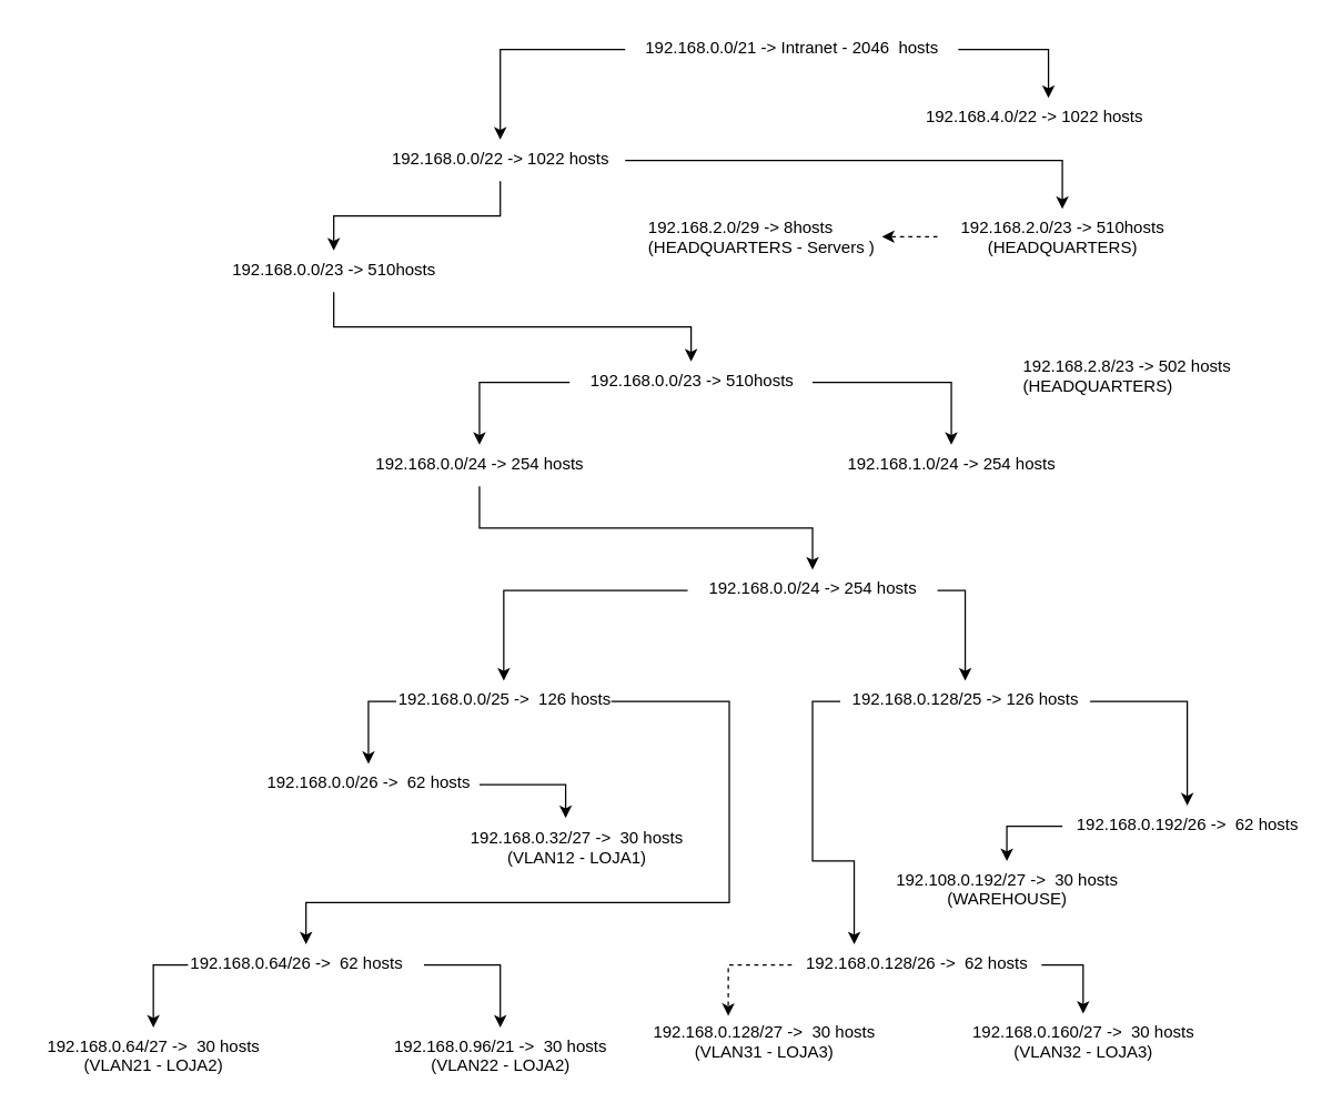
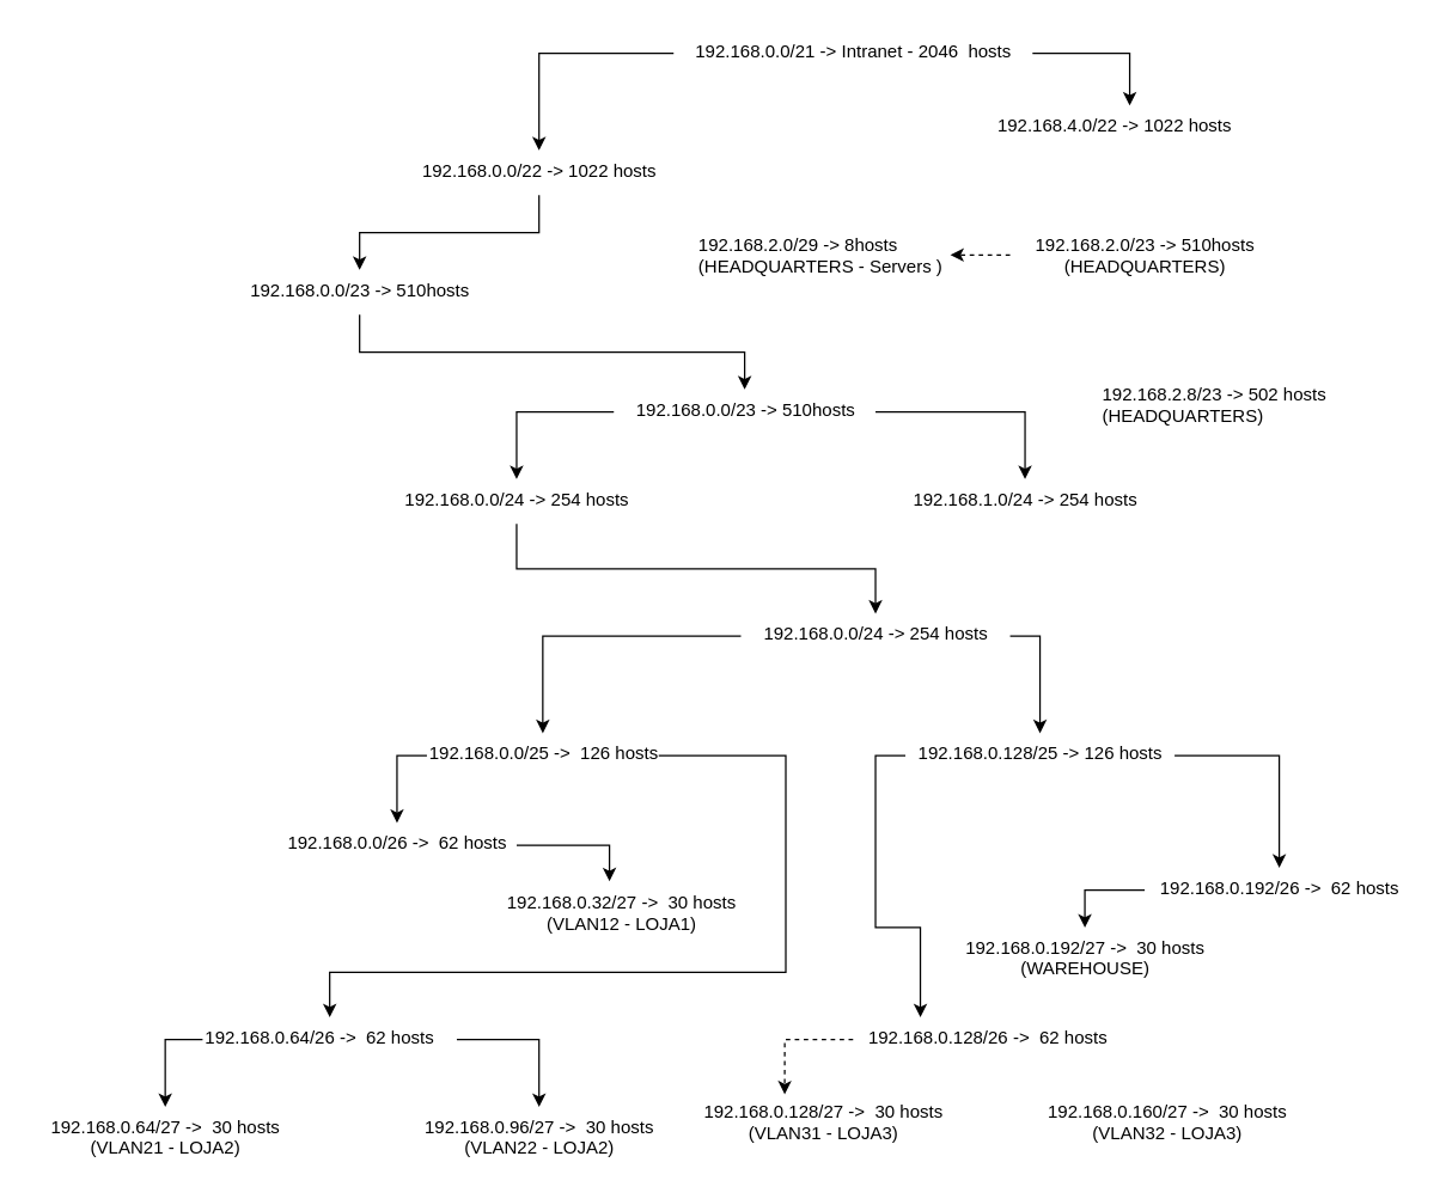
  <mxCell id="0" />
  <mxCell id="1" parent="0" />
  <mxCell id="2" style="edgeStyle=orthogonalEdgeStyle;rounded=0;orthogonalLoop=1;jettySize=auto;html=1;exitX=0;exitY=0.5;exitDx=0;exitDy=0;" parent="1" source="4" target="7" edge="1"><mxGeometry relative="1" as="geometry" /></mxCell>
  <mxCell id="3" style="edgeStyle=orthogonalEdgeStyle;rounded=0;orthogonalLoop=1;jettySize=auto;html=1;exitX=1;exitY=0.5;exitDx=0;exitDy=0;entryX=0.5;entryY=0;entryDx=0;entryDy=0;" parent="1" source="4" target="8" edge="1"><mxGeometry relative="1" as="geometry" /></mxCell>
  <mxCell id="4" value="192.168.0.0/21 -&amp;gt; Intranet - 2046&amp;nbsp; hosts" style="text;html=1;align=center;" parent="1" vertex="1"><mxGeometry x="450" width="240" height="30" as="geometry" y="20" /></mxCell>
  <mxCell id="5" style="edgeStyle=orthogonalEdgeStyle;rounded=0;orthogonalLoop=1;jettySize=auto;html=1;entryX=0.5;entryY=0;entryDx=0;entryDy=0;" parent="1" source="7" edge="1" target="10"><mxGeometry relative="1" as="geometry"><mxPoint x="225" y="170" as="targetPoint" /></mxGeometry></mxCell>
- <mxCell id="6" style="edgeStyle=orthogonalEdgeStyle;rounded=0;orthogonalLoop=1;jettySize=auto;html=1;exitX=1;exitY=0.5;exitDx=0;exitDy=0;entryX=0.5;entryY=0;entryDx=0;entryDy=0;" parent="1" source="7" target="12" edge="1"><mxGeometry relative="1" as="geometry" /></mxCell>
  <mxCell id="7" value="192.168.0.0/22 -&amp;gt; 1022 hosts" style="text;html=1;align=center;" parent="1" vertex="1"><mxGeometry x="270" y="100" width="180" height="30" as="geometry" /></mxCell>
  <mxCell id="8" value="192.168.4.0/22 -&gt; 1022 hosts" style="text;html=1;" parent="1" vertex="1"><mxGeometry x="665" y="70" width="180" height="30" as="geometry" /></mxCell>
  <mxCell id="9" style="edgeStyle=orthogonalEdgeStyle;rounded=0;orthogonalLoop=1;jettySize=auto;html=1;exitX=0.5;exitY=1;exitDx=0;exitDy=0;entryX=0.5;entryY=0;entryDx=0;entryDy=0;" parent="1" source="10" target="15" edge="1"><mxGeometry relative="1" as="geometry" /></mxCell>
  <mxCell id="10" value="192.168.0.0/23 -&amp;gt; 510hosts" style="text;html=1;align=center;" parent="1" vertex="1"><mxGeometry x="155" y="180" width="170" height="30" as="geometry" /></mxCell>
  <mxCell id="11" style="edgeStyle=orthogonalEdgeStyle;rounded=0;orthogonalLoop=1;jettySize=auto;html=1;entryX=1;entryY=0.5;entryDx=0;entryDy=0;exitX=0;exitY=0.5;exitDx=0;exitDy=0;dashed=1;" parent="1" source="12" edge="1" target="44"><mxGeometry relative="1" as="geometry"><mxPoint x="895" y="170" as="targetPoint" /></mxGeometry></mxCell>
  <mxCell id="12" value="192.168.2.0/23 -&amp;gt; 510hosts&lt;br&gt;(HEADQUARTERS)" style="text;html=1;align=center;" parent="1" vertex="1"><mxGeometry x="675" y="150" width="180" height="40" as="geometry" /></mxCell>
  <mxCell id="13" style="edgeStyle=orthogonalEdgeStyle;rounded=0;orthogonalLoop=1;jettySize=auto;html=1;exitX=0;exitY=0.5;exitDx=0;exitDy=0;" parent="1" source="15" target="17" edge="1"><mxGeometry relative="1" as="geometry" /></mxCell>
  <mxCell id="14" style="edgeStyle=orthogonalEdgeStyle;rounded=0;orthogonalLoop=1;jettySize=auto;html=1;entryX=0.5;entryY=0;entryDx=0;entryDy=0;" parent="1" source="15" target="18" edge="1"><mxGeometry relative="1" as="geometry" /></mxCell>
  <mxCell id="15" value="192.168.0.0/23 -&amp;gt; 510hosts" style="text;html=1;align=center;" parent="1" vertex="1"><mxGeometry x="410" y="260" width="175" height="30" as="geometry" /></mxCell>
  <mxCell id="16" style="edgeStyle=orthogonalEdgeStyle;rounded=0;orthogonalLoop=1;jettySize=auto;html=1;exitX=0.5;exitY=1;exitDx=0;exitDy=0;entryX=0.5;entryY=0;entryDx=0;entryDy=0;" parent="1" source="17" target="21" edge="1"><mxGeometry relative="1" as="geometry" /></mxCell>
  <mxCell id="17" value="192.168.0.0/24 -&amp;gt; 254 hosts" style="text;html=1;align=center;" parent="1" vertex="1"><mxGeometry x="255" y="320" width="180" height="30" as="geometry" /></mxCell>
  <mxCell id="18" value="192.168.1.0/24 -&amp;gt; 254 hosts" style="text;html=1;align=center;" parent="1" vertex="1"><mxGeometry x="595" y="320" width="180" height="30" as="geometry" /></mxCell>
  <mxCell id="19" style="edgeStyle=orthogonalEdgeStyle;rounded=0;orthogonalLoop=1;jettySize=auto;html=1;entryX=0.5;entryY=0;entryDx=0;entryDy=0;" parent="1" source="21" target="24" edge="1"><mxGeometry relative="1" as="geometry" /></mxCell>
  <mxCell id="20" style="edgeStyle=orthogonalEdgeStyle;rounded=0;orthogonalLoop=1;jettySize=auto;html=1;exitX=1;exitY=0.5;exitDx=0;exitDy=0;entryX=0.5;entryY=0;entryDx=0;entryDy=0;" parent="1" source="21" target="27" edge="1"><mxGeometry relative="1" as="geometry" /></mxCell>
  <mxCell id="21" value="192.168.0.0/24 -&amp;gt; 254 hosts" style="text;html=1;align=center;" parent="1" vertex="1"><mxGeometry x="495" y="410" width="180" height="30" as="geometry" /></mxCell>
  <mxCell id="22" style="edgeStyle=orthogonalEdgeStyle;rounded=0;orthogonalLoop=1;jettySize=auto;html=1;exitX=1;exitY=0.5;exitDx=0;exitDy=0;entryX=0.5;entryY=0;entryDx=0;entryDy=0;" parent="1" source="24" edge="1" target="32"><mxGeometry relative="1" as="geometry"><mxPoint x="595" y="575" as="targetPoint" /><mxPoint x="515" y="470" as="sourcePoint" /><Array as="points"><mxPoint x="525" y="505" /><mxPoint x="525" y="650" /><mxPoint x="220" y="650" /></Array></mxGeometry></mxCell>
  <mxCell id="23" style="edgeStyle=orthogonalEdgeStyle;rounded=0;orthogonalLoop=1;jettySize=auto;html=1;exitX=0;exitY=0.5;exitDx=0;exitDy=0;" parent="1" source="24" target="29" edge="1"><mxGeometry relative="1" as="geometry" /></mxCell>
  <mxCell id="24" value="192.168.0.0/25 -&amp;gt;&amp;nbsp; 126 hosts" style="text;html=1;align=center;" parent="1" vertex="1"><mxGeometry x="285" y="490" width="155" height="30" as="geometry" /></mxCell>
  <mxCell id="25" style="edgeStyle=orthogonalEdgeStyle;rounded=0;orthogonalLoop=1;jettySize=auto;html=1;exitX=0;exitY=0.5;exitDx=0;exitDy=0;entryX=0.25;entryY=0;entryDx=0;entryDy=0;" parent="1" source="27" target="38" edge="1"><mxGeometry relative="1" as="geometry"><Array as="points"><mxPoint x="585" y="505" /><mxPoint x="585" y="620" /><mxPoint x="615" y="620" /></Array></mxGeometry></mxCell>
  <mxCell id="26" style="edgeStyle=orthogonalEdgeStyle;rounded=0;orthogonalLoop=1;jettySize=auto;html=1;exitX=1;exitY=0.5;exitDx=0;exitDy=0;" parent="1" source="27" edge="1" target="42"><mxGeometry relative="1" as="geometry"><mxPoint x="2004" y="570" as="targetPoint" /></mxGeometry></mxCell>
  <mxCell id="27" value="192.168.0.128/25 -&amp;gt; 126 hosts" style="text;html=1;align=center;" parent="1" vertex="1"><mxGeometry x="605" y="490" width="180" height="30" as="geometry" /></mxCell>
  <mxCell id="28" style="edgeStyle=orthogonalEdgeStyle;rounded=0;orthogonalLoop=1;jettySize=auto;html=1;exitX=1;exitY=0.5;exitDx=0;exitDy=0;entryX=0.456;entryY=-0.025;entryDx=0;entryDy=0;entryPerimeter=0;" parent="1" source="29" target="33" edge="1"><mxGeometry relative="1" as="geometry" /></mxCell>
  <mxCell id="29" value="192.168.0.0/26 -&amp;gt;&amp;nbsp; 62 hosts" style="text;html=1;align=center;" parent="1" vertex="1"><mxGeometry x="185" y="550" width="160" height="30" as="geometry" /></mxCell>
  <mxCell id="30" style="edgeStyle=orthogonalEdgeStyle;rounded=0;orthogonalLoop=1;jettySize=auto;html=1;exitX=0;exitY=0.5;exitDx=0;exitDy=0;entryX=0.5;entryY=0;entryDx=0;entryDy=0;" parent="1" source="32" edge="1" target="34"><mxGeometry relative="1" as="geometry"><mxPoint x="415" y="640" as="targetPoint" /></mxGeometry></mxCell>
  <mxCell id="31" style="edgeStyle=orthogonalEdgeStyle;rounded=0;orthogonalLoop=1;jettySize=auto;html=1;exitX=1;exitY=0.5;exitDx=0;exitDy=0;entryX=0.5;entryY=0;entryDx=0;entryDy=0;" parent="1" source="32" edge="1" target="35"><mxGeometry relative="1" as="geometry"><mxPoint x="825" y="620" as="targetPoint" /></mxGeometry></mxCell>
  <mxCell id="32" value="192.168.0.64/26 -&amp;gt;&amp;nbsp; 62 hosts" style="text;html=1;" parent="1" vertex="1"><mxGeometry x="135" y="680" width="170" height="30" as="geometry" /></mxCell>
  <mxCell id="33" value="192.168.0.32/27 -&amp;gt;&amp;nbsp; 30 hosts&lt;br&gt;(VLAN12 - LOJA1)" style="text;html=1;align=center;" parent="1" vertex="1"><mxGeometry x="325" y="590" width="180" height="40" as="geometry" /></mxCell>
  <mxCell id="34" value="192.168.0.64/27 -&amp;gt;&amp;nbsp; 30 hosts&lt;br&gt;(VLAN21 - LOJA2)" style="text;html=1;align=center;" parent="1" vertex="1"><mxGeometry x="20" y="740" width="180" height="40" as="geometry" /></mxCell>
- <mxCell id="35" value="192.168.0.96/21 -&amp;gt;&amp;nbsp; 30 hosts&lt;br&gt;(VLAN22 - LOJA2)" style="text;html=1;align=center;" parent="1" vertex="1"><mxGeometry x="270" y="740" width="180" height="40" as="geometry" /></mxCell>
+ <mxCell id="35" value="192.168.0.96/27 -&amp;gt;&amp;nbsp; 30 hosts&lt;br&gt;(VLAN22 - LOJA2)" style="text;html=1;align=center;" parent="1" vertex="1"><mxGeometry x="270" y="740" width="180" height="40" as="geometry" /></mxCell>
  <mxCell id="36" style="edgeStyle=orthogonalEdgeStyle;rounded=0;orthogonalLoop=1;jettySize=auto;html=1;exitX=0;exitY=0.5;exitDx=0;exitDy=0;entryX=0.357;entryY=0.039;entryDx=0;entryDy=0;entryPerimeter=0;dashed=1;" parent="1" source="38" target="39" edge="1"><mxGeometry relative="1" as="geometry" /></mxCell>
- <mxCell id="37" style="edgeStyle=orthogonalEdgeStyle;rounded=0;orthogonalLoop=1;jettySize=auto;html=1;entryX=0.5;entryY=0;entryDx=0;entryDy=0;exitX=1;exitY=0.5;exitDx=0;exitDy=0;" parent="1" source="38" edge="1" target="40"><mxGeometry relative="1" as="geometry"><mxPoint x="1445" y="630" as="targetPoint" /></mxGeometry></mxCell>
  <mxCell id="38" value="192.168.0.128/26 -&amp;gt;&amp;nbsp; 62 hosts" style="text;html=1;align=center;" parent="1" vertex="1"><mxGeometry x="570" y="680" width="180" height="30" as="geometry" /></mxCell>
  <mxCell id="39" value="192.168.0.128/27 -&amp;gt;&amp;nbsp; 30 hosts&lt;br&gt;(VLAN31 - LOJA3)" style="text;html=1;align=center;" parent="1" vertex="1"><mxGeometry x="460" y="730" width="180" height="40" as="geometry" /></mxCell>
  <mxCell id="40" value="192.168.0.160/27 -&amp;gt;&amp;nbsp; 30 hosts&lt;br&gt;(VLAN32 - LOJA3)" style="text;html=1;align=center;" parent="1" vertex="1"><mxGeometry x="690" y="730" width="180" height="40" as="geometry" /></mxCell>
  <mxCell id="41" style="edgeStyle=orthogonalEdgeStyle;rounded=0;orthogonalLoop=1;jettySize=auto;html=1;exitX=0;exitY=0.5;exitDx=0;exitDy=0;entryX=0.5;entryY=0;entryDx=0;entryDy=0;" parent="1" source="42" edge="1" target="43"><mxGeometry relative="1" as="geometry"><mxPoint x="1765" y="620" as="targetPoint" /></mxGeometry></mxCell>
  <mxCell id="42" value="192.168.0.192/26 -&amp;gt;&amp;nbsp; 62 hosts" style="text;html=1;align=center;" parent="1" vertex="1"><mxGeometry x="765" y="580" width="180" height="30" as="geometry" /></mxCell>
- <mxCell id="43" value="192.108.0.192/27 -&amp;gt;&amp;nbsp; 30 hosts&lt;br&gt;(WAREHOUSE)" style="text;html=1;align=center;" parent="1" vertex="1"><mxGeometry x="635" y="620" width="180" height="40" as="geometry" /></mxCell>
+ <mxCell id="43" value="192.168.0.192/27 -&amp;gt;&amp;nbsp; 30 hosts&lt;br&gt;(WAREHOUSE)" style="text;html=1;align=center;" parent="1" vertex="1"><mxGeometry x="635" y="620" width="180" height="40" as="geometry" /></mxCell>
  <mxCell id="44" value="&lt;span style=&quot;font-family: &amp;#34;helvetica&amp;#34; ; font-size: 12px ; font-style: normal ; font-weight: 400 ; letter-spacing: normal ; text-align: left ; text-indent: 0px ; text-transform: none ; word-spacing: 0px ; float: none ; display: inline&quot;&gt;192.168.2.0/29 -&amp;gt; 8hosts&lt;/span&gt;&lt;br style=&quot;font-family: &amp;#34;helvetica&amp;#34; ; font-size: 12px ; font-style: normal ; font-weight: 400 ; letter-spacing: normal ; text-align: left ; text-indent: 0px ; text-transform: none ; word-spacing: 0px&quot;&gt;&lt;span style=&quot;font-family: &amp;#34;helvetica&amp;#34; ; font-size: 12px ; font-style: normal ; font-weight: 400 ; letter-spacing: normal ; text-align: left ; text-indent: 0px ; text-transform: none ; word-spacing: 0px ; float: none ; display: inline&quot;&gt;(HEADQUARTERS - Servers )&lt;/span&gt;" style="text;whiteSpace=wrap;html=1;" parent="1" vertex="1"><mxGeometry x="465" y="150" width="170" height="40" as="geometry" /></mxCell>
  <mxCell id="45" value="&lt;span style=&quot;font-family: &amp;#34;helvetica&amp;#34; ; font-size: 12px ; font-style: normal ; font-weight: 400 ; letter-spacing: normal ; text-align: left ; text-indent: 0px ; text-transform: none ; word-spacing: 0px ; float: none ; display: inline&quot;&gt;192.168.2.8/23 -&amp;gt; 502 hosts&lt;/span&gt;&lt;br style=&quot;font-family: &amp;#34;helvetica&amp;#34; ; font-size: 12px ; font-style: normal ; font-weight: 400 ; letter-spacing: normal ; text-align: left ; text-indent: 0px ; text-transform: none ; word-spacing: 0px&quot;&gt;&lt;span style=&quot;font-family: &amp;#34;helvetica&amp;#34; ; font-size: 12px ; font-style: normal ; font-weight: 400 ; letter-spacing: normal ; text-align: left ; text-indent: 0px ; text-transform: none ; word-spacing: 0px ; float: none ; display: inline&quot;&gt;(HEADQUARTERS)&lt;/span&gt;" style="text;whiteSpace=wrap;html=1;" parent="1" vertex="1"><mxGeometry x="735" y="250" width="170" height="40" as="geometry" /></mxCell>
  <mxCell id="46" style="edgeStyle=orthogonalEdgeStyle;rounded=0;orthogonalLoop=1;jettySize=auto;html=1;exitX=0.5;exitY=1;exitDx=0;exitDy=0;" edge="1" parent="1" source="12" target="12"><mxGeometry relative="1" as="geometry" /></mxCell>
  <mxCell id="47" style="edgeStyle=orthogonalEdgeStyle;rounded=0;orthogonalLoop=1;jettySize=auto;html=1;exitX=0.5;exitY=1;exitDx=0;exitDy=0;" edge="1" parent="1" source="38" target="38"><mxGeometry relative="1" as="geometry" /></mxCell>
